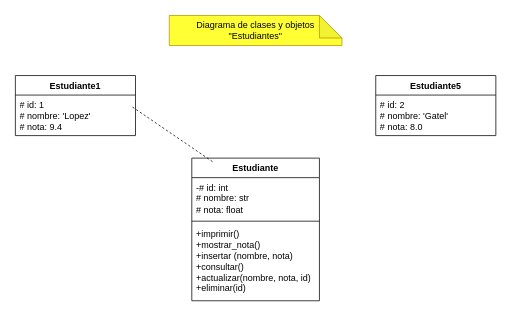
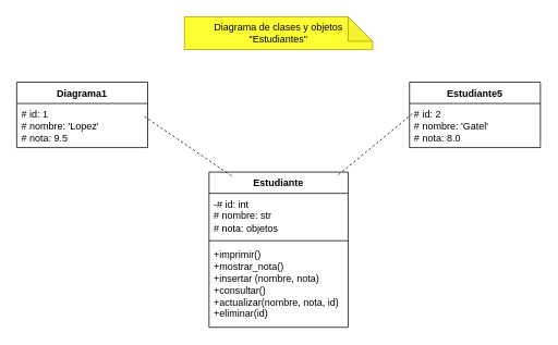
  <mxCell id="0" />
  <mxCell id="1" parent="0" />
  <mxCell id="2" value="Estudiante" style="swimlane;fontStyle=1;align=center;verticalAlign=top;childLayout=stackLayout;horizontal=1;startSize=26;horizontalStack=0;resizeParent=1;resizeParentMax=0;resizeLast=0;collapsible=1;marginBottom=0;whiteSpace=wrap;html=1;" vertex="1" parent="1"><mxGeometry x="255" y="210" width="170" height="190" as="geometry"><mxRectangle x="345" y="250" width="100" height="30" as="alternateBounds" /></mxGeometry></mxCell>
- <mxCell id="3" value="&lt;div&gt;-# id: int&lt;/div&gt;# nombre: str&lt;div&gt;# nota: float&lt;/div&gt;" style="text;strokeColor=none;fillColor=none;align=left;verticalAlign=top;spacingLeft=4;spacingRight=4;overflow=hidden;rotatable=0;points=[[0,0.5],[1,0.5]];portConstraint=eastwest;whiteSpace=wrap;html=1;" vertex="1" parent="2"><mxGeometry y="26" width="170" height="54" as="geometry" /></mxCell>
+ <mxCell id="3" value="&lt;div&gt;-# id: int&lt;/div&gt;# nombre: str&lt;div&gt;# nota: objetos&lt;/div&gt;" style="text;strokeColor=none;fillColor=none;align=left;verticalAlign=top;spacingLeft=4;spacingRight=4;overflow=hidden;rotatable=0;points=[[0,0.5],[1,0.5]];portConstraint=eastwest;whiteSpace=wrap;html=1;" vertex="1" parent="2"><mxGeometry y="26" width="170" height="54" as="geometry" /></mxCell>
  <mxCell id="4" value="" style="line;strokeWidth=1;fillColor=none;align=left;verticalAlign=middle;spacingTop=-1;spacingLeft=3;spacingRight=3;rotatable=0;labelPosition=right;points=[];portConstraint=eastwest;strokeColor=inherit;" vertex="1" parent="2"><mxGeometry y="80" width="170" height="8" as="geometry" /></mxCell>
  <mxCell id="5" value="+imprimir()&lt;div&gt;+mostrar_nota()&lt;/div&gt;&lt;div&gt;+insertar (nombre, nota)&lt;/div&gt;&lt;div&gt;+consultar()&lt;/div&gt;&lt;div&gt;+actualizar(nombre, nota, id)&lt;/div&gt;&lt;div&gt;+eliminar(id)&lt;/div&gt;" style="text;strokeColor=none;fillColor=none;align=left;verticalAlign=top;spacingLeft=4;spacingRight=4;overflow=hidden;rotatable=0;points=[[0,0.5],[1,0.5]];portConstraint=eastwest;whiteSpace=wrap;html=1;" vertex="1" parent="2"><mxGeometry y="88" width="170" height="102" as="geometry" /></mxCell>
- <mxCell id="6" value="Estudiante1" style="swimlane;fontStyle=1;align=center;verticalAlign=top;childLayout=stackLayout;horizontal=1;startSize=26;horizontalStack=0;resizeParent=1;resizeParentMax=0;resizeLast=0;collapsible=1;marginBottom=0;whiteSpace=wrap;html=1;" vertex="1" parent="1"><mxGeometry x="20" y="100" width="160" height="80" as="geometry" /></mxCell>
- <mxCell id="7" value="&lt;div&gt;# id: 1&lt;/div&gt;# nombre: 'Lopez'&lt;div&gt;# nota: 9.4&lt;/div&gt;" style="text;strokeColor=none;fillColor=none;align=left;verticalAlign=top;spacingLeft=4;spacingRight=4;overflow=hidden;rotatable=0;points=[[0,0.5],[1,0.5]];portConstraint=eastwest;whiteSpace=wrap;html=1;" vertex="1" parent="6"><mxGeometry y="26" width="160" height="54" as="geometry" /></mxCell>
+ <mxCell id="6" value="Diagrama1" style="swimlane;fontStyle=1;align=center;verticalAlign=top;childLayout=stackLayout;horizontal=1;startSize=26;horizontalStack=0;resizeParent=1;resizeParentMax=0;resizeLast=0;collapsible=1;marginBottom=0;whiteSpace=wrap;html=1;" vertex="1" parent="1"><mxGeometry x="20" y="100" width="160" height="80" as="geometry" /></mxCell>
+ <mxCell id="7" value="&lt;div&gt;# id: 1&lt;/div&gt;# nombre: 'Lopez'&lt;div&gt;# nota: 9.5&lt;/div&gt;" style="text;strokeColor=none;fillColor=none;align=left;verticalAlign=top;spacingLeft=4;spacingRight=4;overflow=hidden;rotatable=0;points=[[0,0.5],[1,0.5]];portConstraint=eastwest;whiteSpace=wrap;html=1;" vertex="1" parent="6"><mxGeometry y="26" width="160" height="54" as="geometry" /></mxCell>
  <mxCell id="8" value="Estudiante5" style="swimlane;fontStyle=1;align=center;verticalAlign=top;childLayout=stackLayout;horizontal=1;startSize=26;horizontalStack=0;resizeParent=1;resizeParentMax=0;resizeLast=0;collapsible=1;marginBottom=0;whiteSpace=wrap;html=1;" vertex="1" parent="1"><mxGeometry x="500" y="100" width="160" height="80" as="geometry" /></mxCell>
  <mxCell id="9" value="&lt;div&gt;# id: 2&lt;/div&gt;# nombre: 'Gatel'&lt;div&gt;# nota: 8.0&lt;/div&gt;" style="text;strokeColor=none;fillColor=none;align=left;verticalAlign=top;spacingLeft=4;spacingRight=4;overflow=hidden;rotatable=0;points=[[0,0.5],[1,0.5]];portConstraint=eastwest;whiteSpace=wrap;html=1;" vertex="1" parent="8"><mxGeometry y="26" width="160" height="54" as="geometry" /></mxCell>
  <mxCell id="10" value="" style="endArrow=none;dashed=1;html=1;exitX=0.975;exitY=0.295;exitDx=0;exitDy=0;exitPerimeter=0;entryX=0.163;entryY=0.025;entryDx=0;entryDy=0;entryPerimeter=0;" edge="1" parent="1" source="7" target="2"><mxGeometry width="50" height="50" relative="1" as="geometry"><mxPoint x="310" y="380" as="sourcePoint" /><mxPoint x="360" y="330" as="targetPoint" /></mxGeometry></mxCell>
+ <mxCell id="11" value="" style="endArrow=none;dashed=1;html=1;entryX=0.025;entryY=0.227;entryDx=0;entryDy=0;entryPerimeter=0;exitX=0.931;exitY=0.017;exitDx=0;exitDy=0;exitPerimeter=0;" edge="1" parent="1" source="2" target="9"><mxGeometry width="50" height="50" relative="1" as="geometry"><mxPoint x="310" y="380" as="sourcePoint" /><mxPoint x="360" y="330" as="targetPoint" /></mxGeometry></mxCell>
  <mxCell id="12" value="Diagrama de clases y objetos&lt;div&gt;&quot;Estudiantes&quot;&lt;/div&gt;" style="shape=note;whiteSpace=wrap;html=1;backgroundOutline=1;darkOpacity=0.05;fillColor=#FFFF33;strokeColor=#B09500;fontColor=#000000;" vertex="1" parent="1"><mxGeometry x="225" y="20" width="230" height="40" as="geometry" /></mxCell>
